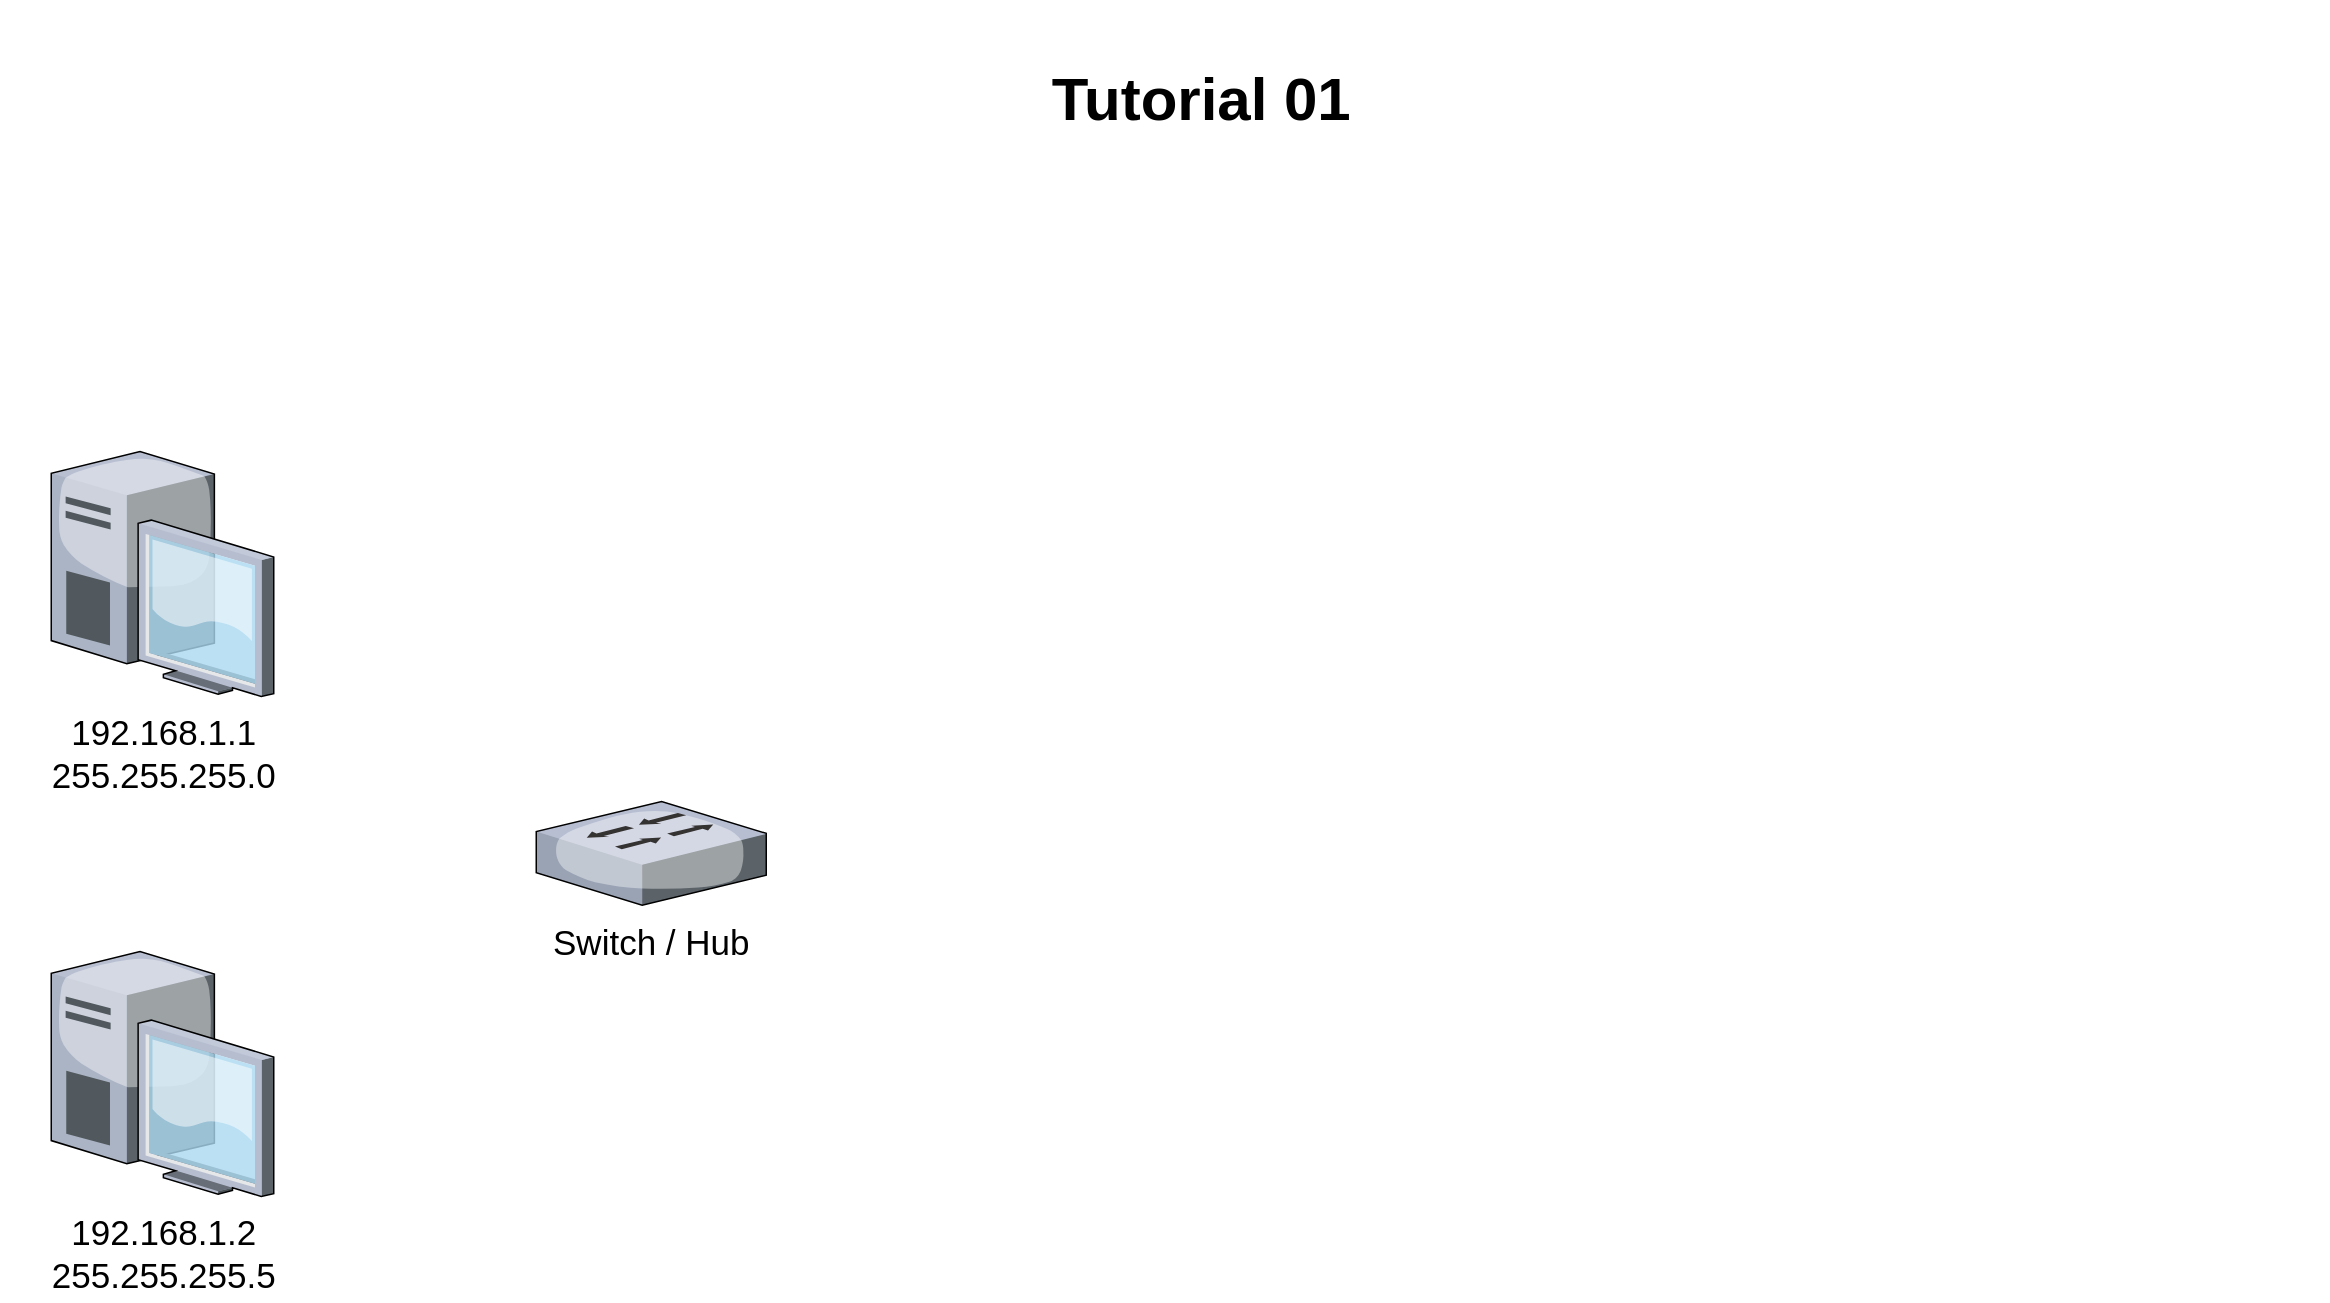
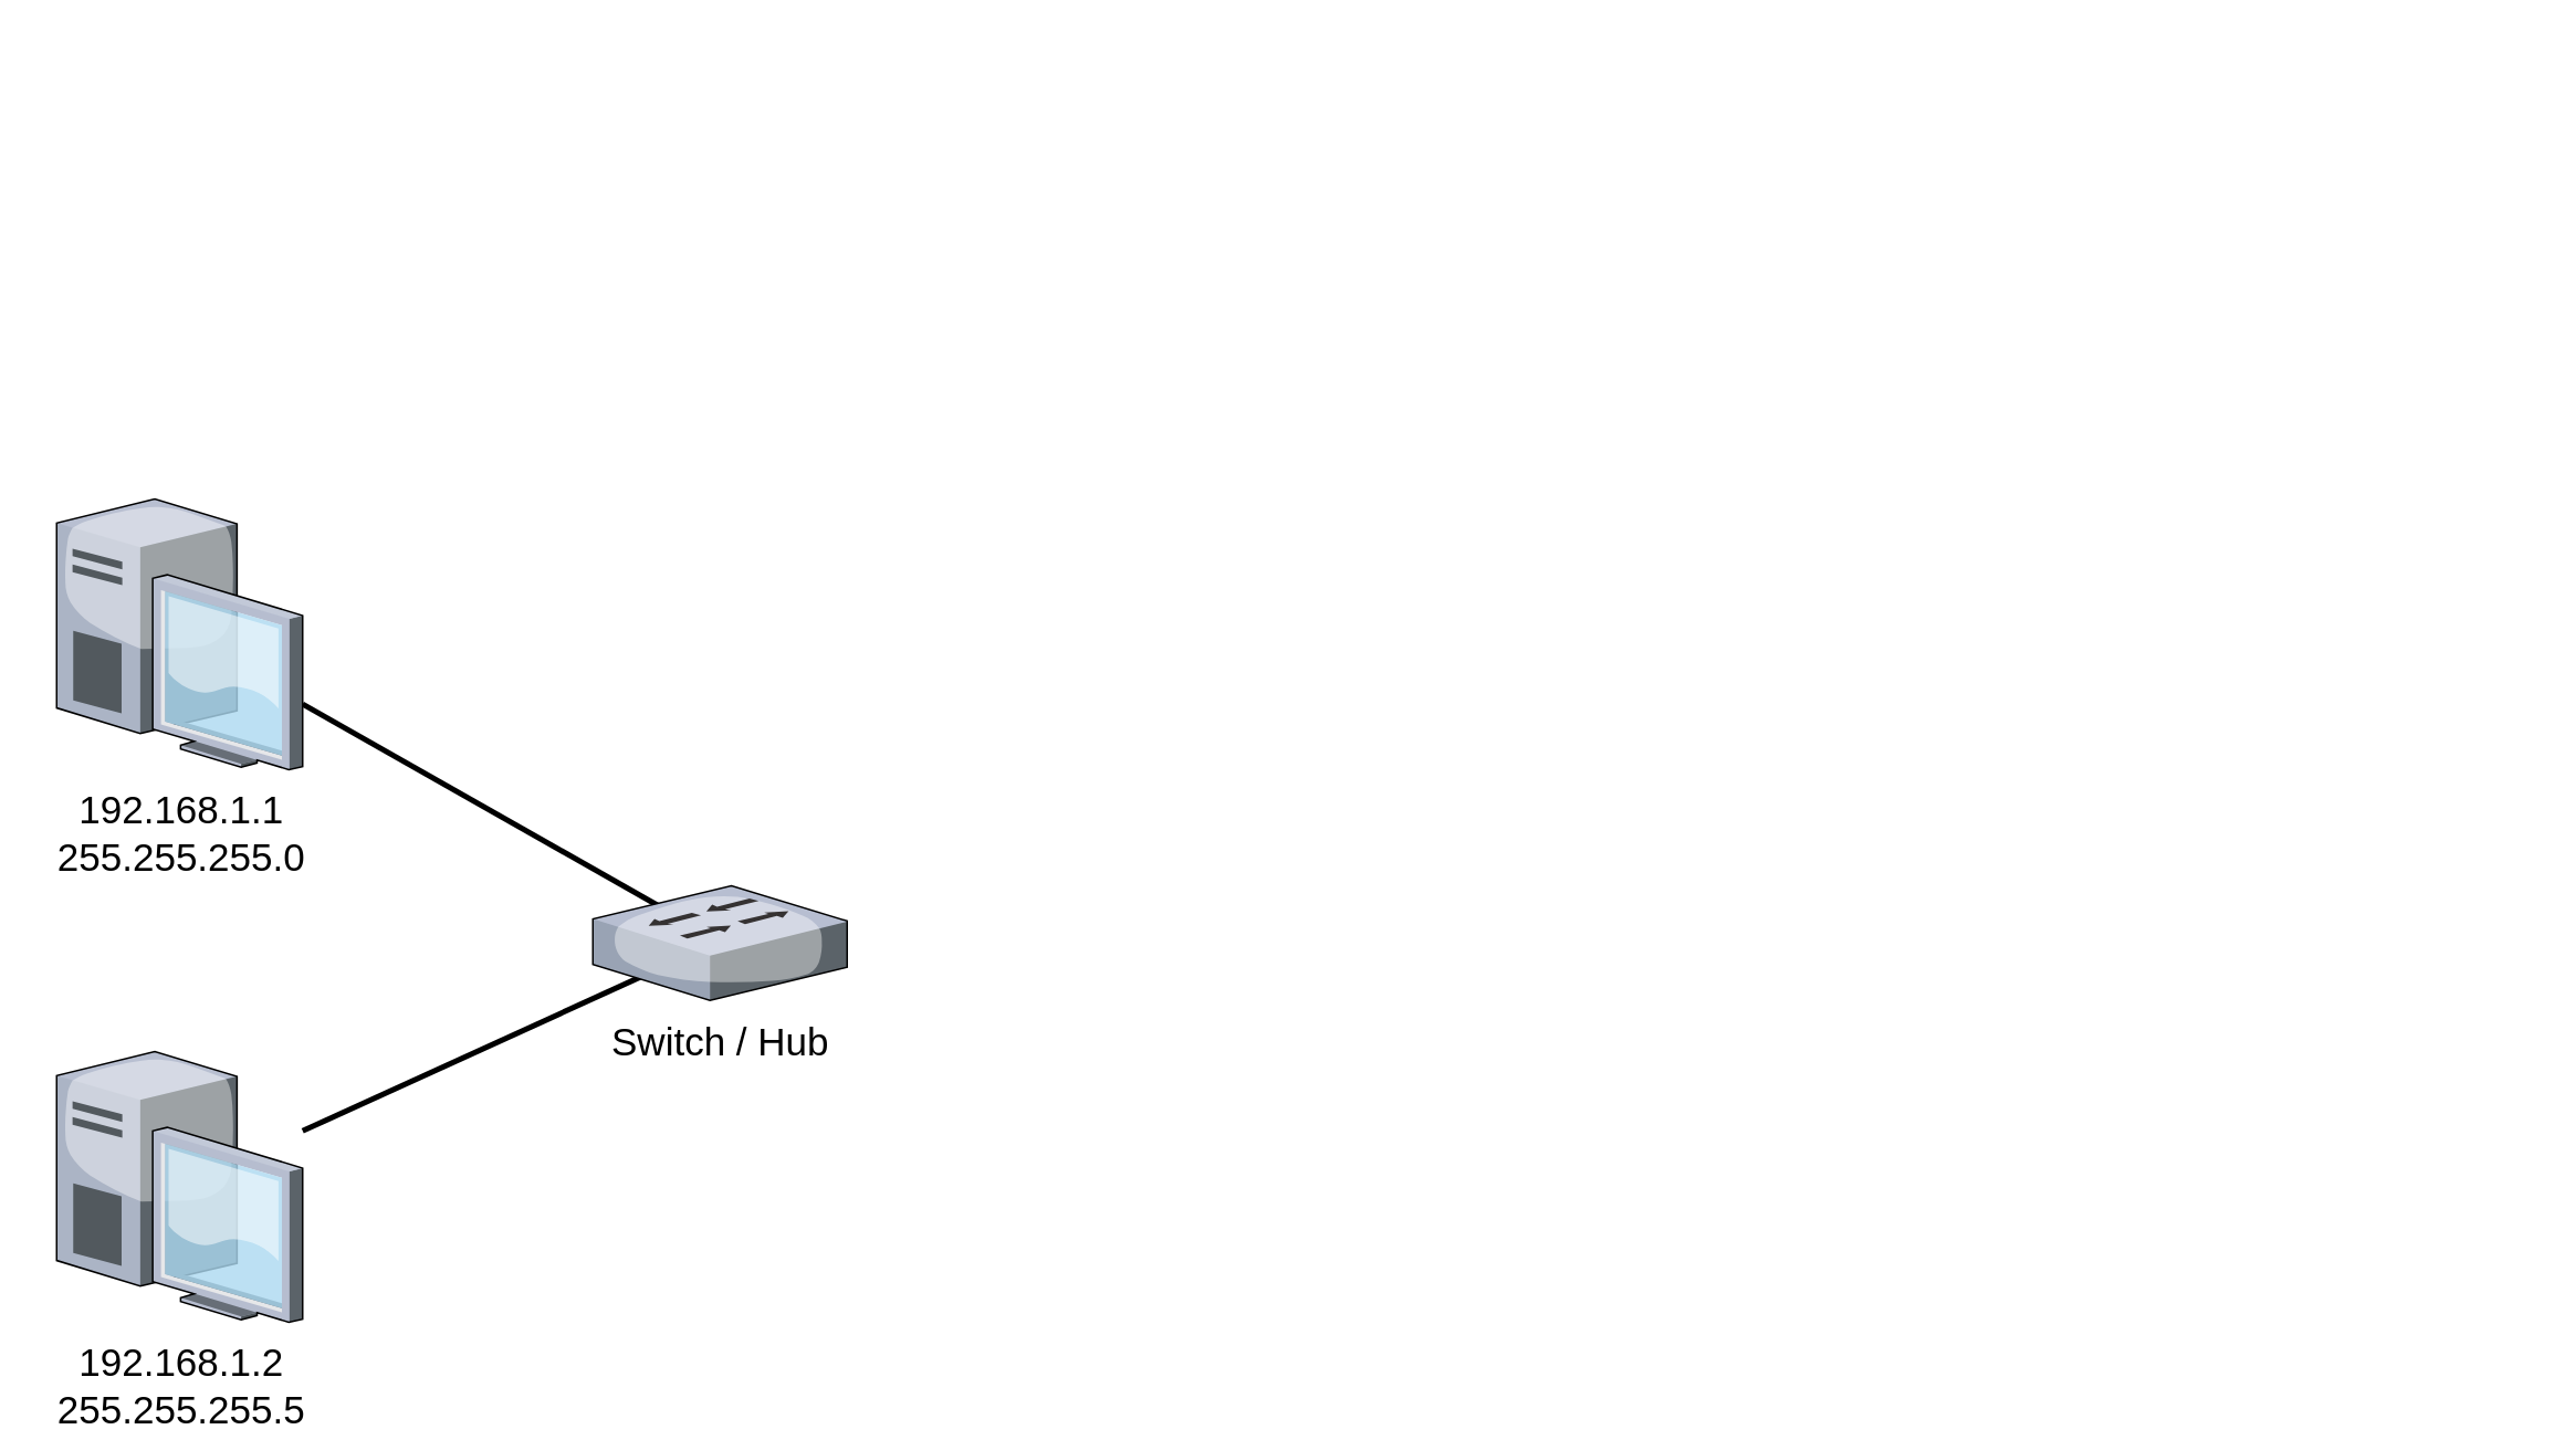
  <mxCell id="0" style=";html=1;" />
  <mxCell id="1" style=";html=1;" parent="0" />
+ <mxCell id="2" style="edgeStyle=none;rounded=0;html=1;startSize=10;endSize=10;jettySize=auto;orthogonalLoop=1;fontSize=14;endArrow=none;endFill=0;strokeWidth=2;entryX=0.485;entryY=0.46;entryDx=0;entryDy=0;entryPerimeter=0;" parent="1" source="3" target="7" edge="1"><mxGeometry relative="1" as="geometry"><mxPoint x="291" y="209.147" as="targetPoint" /></mxGeometry></mxCell>
  <mxCell id="3" value="192.168.1.1&lt;div&gt;255.255.255.0&lt;/div&gt;" style="verticalLabelPosition=bottom;aspect=fixed;html=1;verticalAlign=top;strokeColor=none;shape=mxgraph.citrix.desktop;fillColor=#66B2FF;gradientColor=#0066CC;fontSize=14;" parent="1" vertex="1"><mxGeometry x="20" y="180" width="89" height="98" as="geometry" /></mxCell>
+ <mxCell id="4" style="edgeStyle=none;rounded=0;html=1;startSize=10;endSize=10;jettySize=auto;orthogonalLoop=1;fontSize=14;endArrow=none;endFill=0;strokeWidth=2;entryX=0.564;entryY=0.416;entryDx=0;entryDy=0;entryPerimeter=0;" parent="1" source="5" target="7" edge="1"><mxGeometry relative="1" as="geometry"><mxPoint x="291" y="45.147" as="targetPoint" /></mxGeometry></mxCell>
  <mxCell id="5" value="192.168.1.2&lt;div&gt;255.255.255.5&lt;/div&gt;" style="verticalLabelPosition=bottom;aspect=fixed;html=1;verticalAlign=top;strokeColor=none;shape=mxgraph.citrix.desktop;fillColor=#66B2FF;gradientColor=#0066CC;fontSize=14;" parent="1" vertex="1"><mxGeometry x="20" y="380" width="89" height="98" as="geometry" /></mxCell>
- <mxCell id="6" value="Tutorial 01" style="text;strokeColor=none;fillColor=none;html=1;fontSize=24;fontStyle=1;verticalAlign=middle;align=center;" parent="1" vertex="1"><mxGeometry x="49" y="20" width="861" height="40" as="geometry" /></mxCell>
  <mxCell id="7" value="Switch / Hub" style="verticalLabelPosition=bottom;aspect=fixed;html=1;verticalAlign=top;strokeColor=none;shape=mxgraph.citrix.switch;fillColor=#66B2FF;gradientColor=#0066CC;fontSize=14;" parent="1" vertex="1"><mxGeometry x="214" y="320" width="92" height="41.5" as="geometry" /></mxCell>
